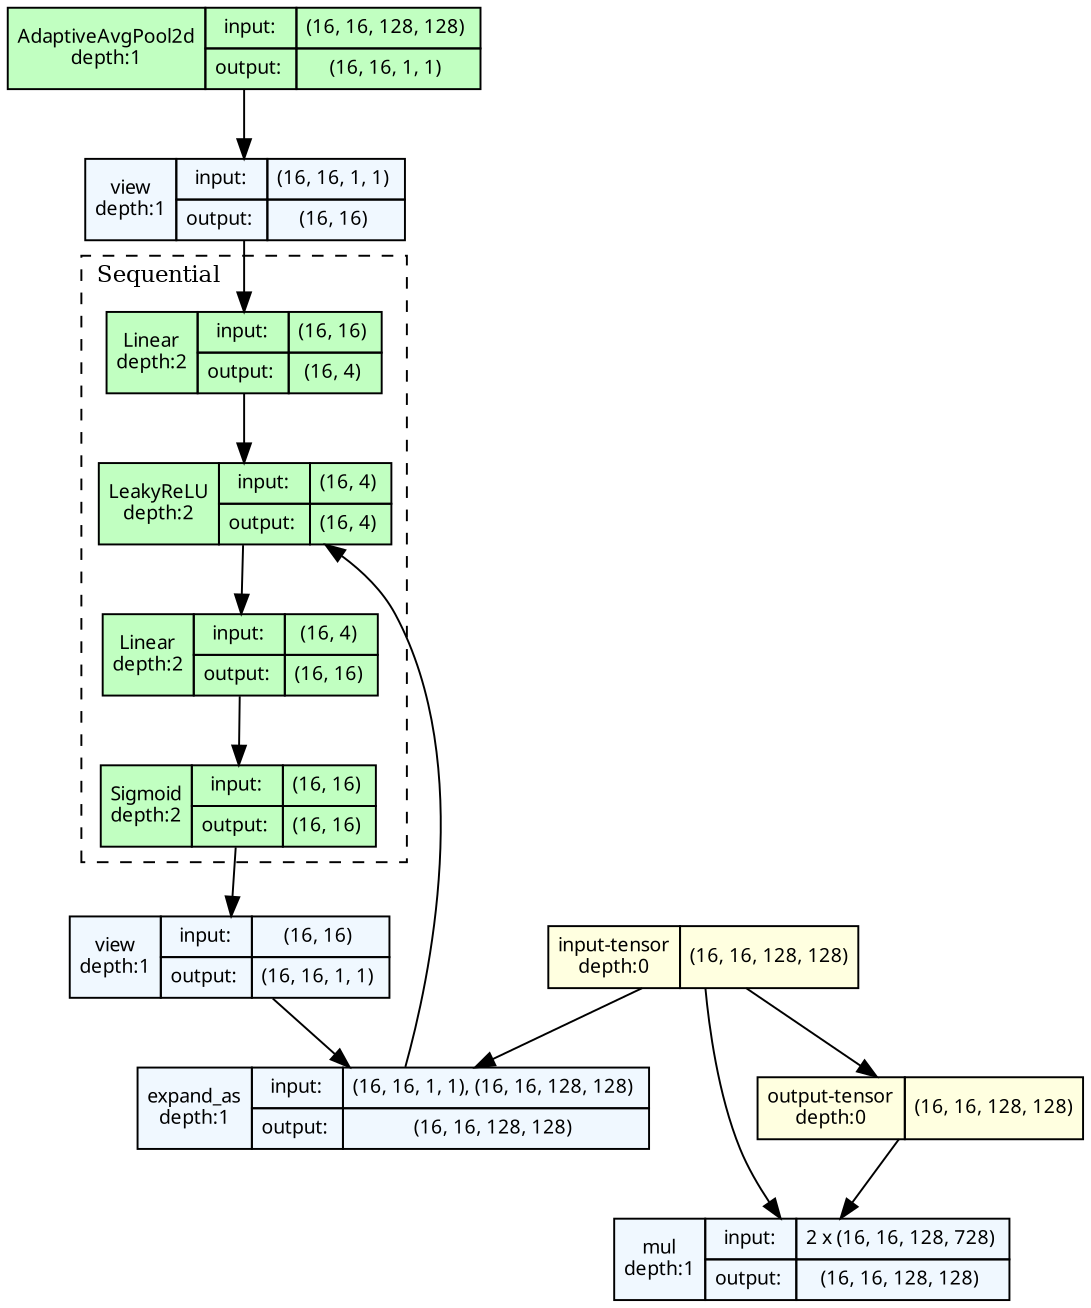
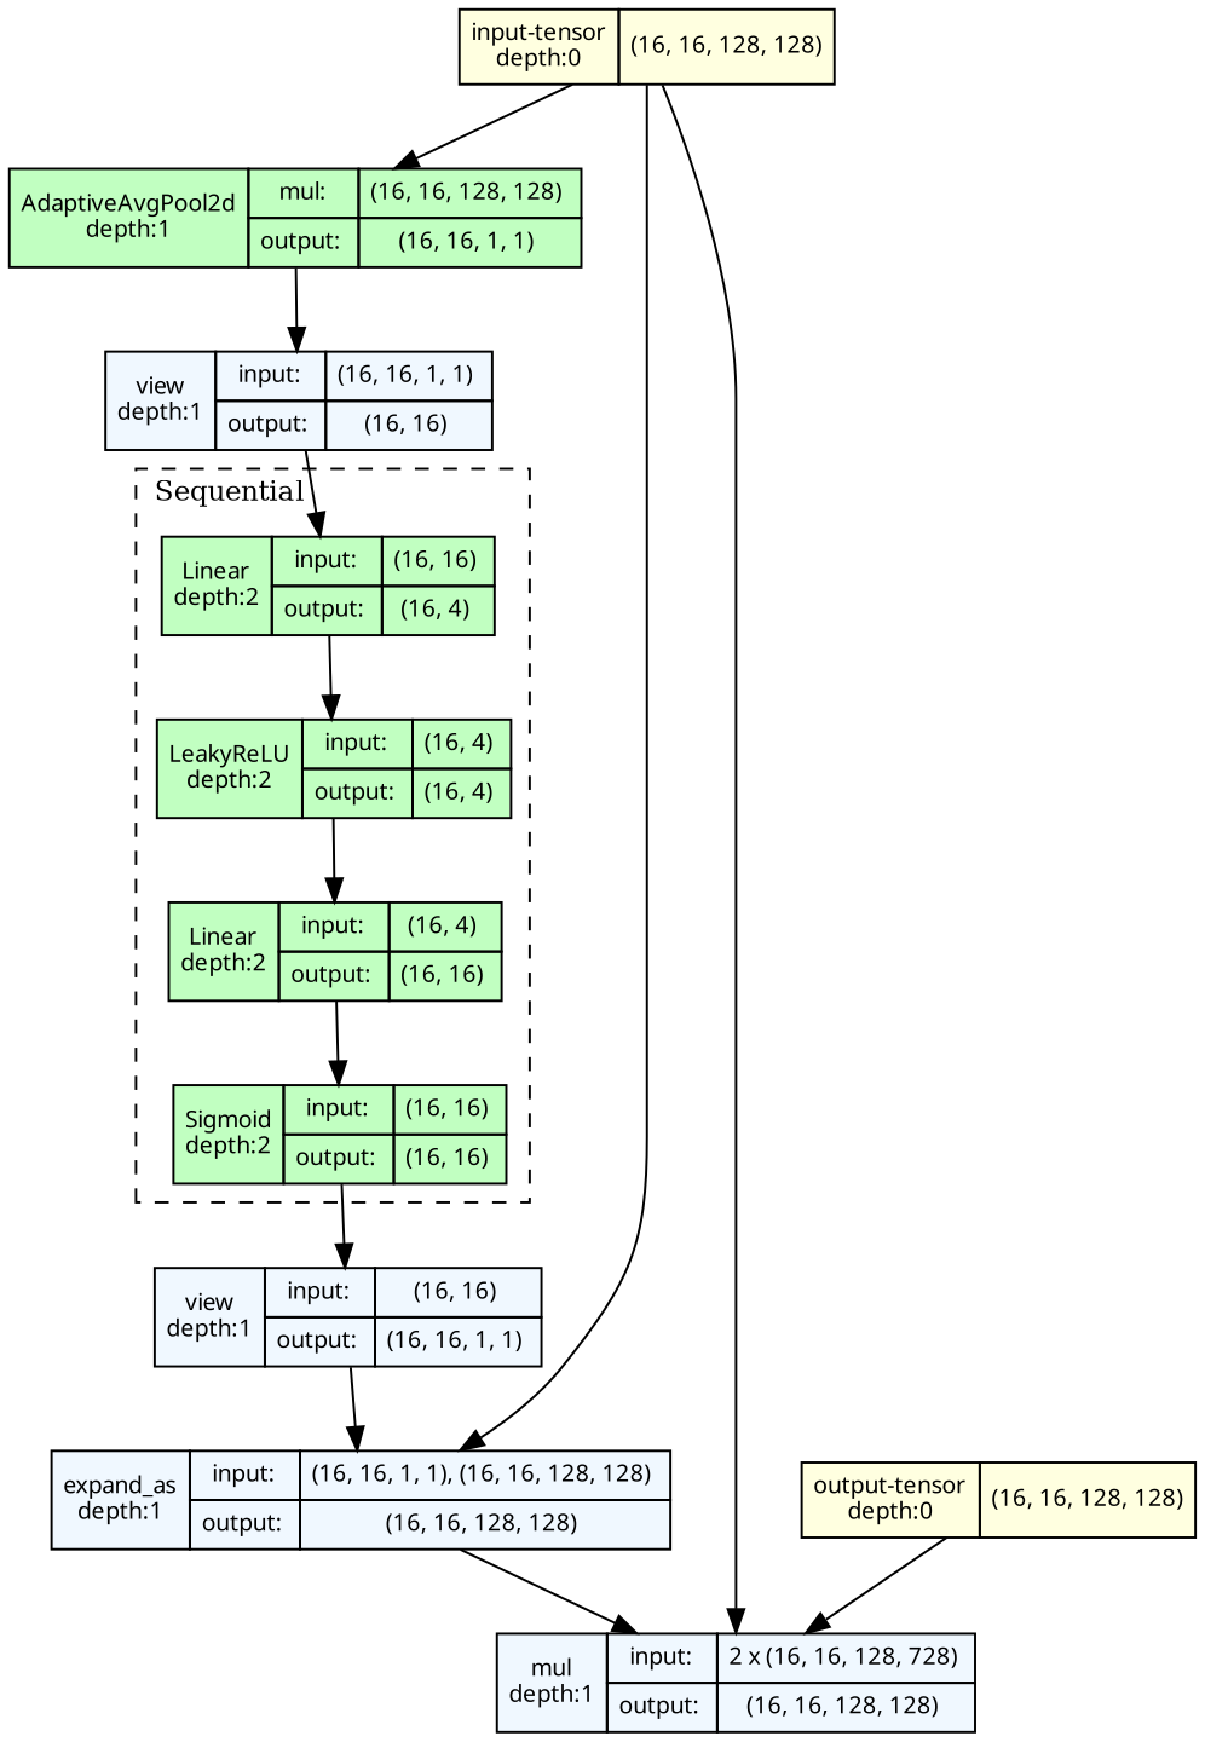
  strict digraph {
    ordering=in
    rankdir=TB
    node [align=left fillcolor=darkseagreen1 fontname="Linux libertine" fontsize=10 margin=0 ranksep=0.1 shape=plaintext style=filled]
    edge [fontsize=10]
    n1 [height=0.2 label=<                     <TABLE BORDER="0" CELLBORDER="1"                     CELLSPACING="0" CELLPADDING="4">                     <TR>                         <TD ROWSPAN="2">Linear<BR/>depth:2</TD>                         <TD COLSPAN="2">input:</TD>                         <TD COLSPAN="2">(16, 16) </TD>                     </TR>                     <TR>                         <TD COLSPAN="2">output: </TD>                         <TD COLSPAN="2">(16, 4) </TD>                     </TR>                     </TABLE>>]
    n2 [height=0.2 label=<                     <TABLE BORDER="0" CELLBORDER="1"                     CELLSPACING="0" CELLPADDING="4">                     <TR>                         <TD ROWSPAN="2">LeakyReLU<BR/>depth:2</TD>                         <TD COLSPAN="2">input:</TD>                         <TD COLSPAN="2">(16, 4) </TD>                     </TR>                     <TR>                         <TD COLSPAN="2">output: </TD>                         <TD COLSPAN="2">(16, 4) </TD>                     </TR>                     </TABLE>>]
    n3 [height=0.2 label=<                     <TABLE BORDER="0" CELLBORDER="1"                     CELLSPACING="0" CELLPADDING="4">                     <TR>                         <TD ROWSPAN="2">Linear<BR/>depth:2</TD>                         <TD COLSPAN="2">input:</TD>                         <TD COLSPAN="2">(16, 4) </TD>                     </TR>                     <TR>                         <TD COLSPAN="2">output: </TD>                         <TD COLSPAN="2">(16, 16) </TD>                     </TR>                     </TABLE>>]
    n4 [height=0.2 label=<                     <TABLE BORDER="0" CELLBORDER="1"                     CELLSPACING="0" CELLPADDING="4">                     <TR>                         <TD ROWSPAN="2">Sigmoid<BR/>depth:2</TD>                         <TD COLSPAN="2">input:</TD>                         <TD COLSPAN="2">(16, 16) </TD>                     </TR>                     <TR>                         <TD COLSPAN="2">output: </TD>                         <TD COLSPAN="2">(16, 16) </TD>                     </TR>                     </TABLE>>]
    n5 [fillcolor=aliceblue height=0.2 label=<                     <TABLE BORDER="0" CELLBORDER="1"                     CELLSPACING="0" CELLPADDING="4">                     <TR>                         <TD ROWSPAN="2">view<BR/>depth:1</TD>                         <TD COLSPAN="2">input:</TD>                         <TD COLSPAN="2">(16, 16) </TD>                     </TR>                     <TR>                         <TD COLSPAN="2">output: </TD>                         <TD COLSPAN="2">(16, 16, 1, 1) </TD>                     </TR>                     </TABLE>>]
    n6 [fillcolor=lightyellow height=0.2 label=<                     <TABLE BORDER="0" CELLBORDER="1"                     CELLSPACING="0" CELLPADDING="4">                         <TR><TD>input-tensor<BR/>depth:0</TD><TD>(16, 16, 128, 128)</TD></TR>                     </TABLE>>]
-   n7 [height=0.2 label=<                     <TABLE BORDER="0" CELLBORDER="1"                     CELLSPACING="0" CELLPADDING="4">                     <TR>                         <TD ROWSPAN="2">AdaptiveAvgPool2d<BR/>depth:1</TD>                         <TD COLSPAN="2">input:</TD>                         <TD COLSPAN="2">(16, 16, 128, 128) </TD>                     </TR>                     <TR>                         <TD COLSPAN="2">output: </TD>                         <TD COLSPAN="2">(16, 16, 1, 1) </TD>                     </TR>                     </TABLE>>]
+   n7 [height=0.2 label=<                     <TABLE BORDER="0" CELLBORDER="1"                     CELLSPACING="0" CELLPADDING="4">                     <TR>                         <TD ROWSPAN="2">AdaptiveAvgPool2d<BR/>depth:1</TD>                         <TD COLSPAN="2">mul:</TD>                         <TD COLSPAN="2">(16, 16, 128, 128) </TD>                     </TR>                     <TR>                         <TD COLSPAN="2">output: </TD>                         <TD COLSPAN="2">(16, 16, 1, 1) </TD>                     </TR>                     </TABLE>>]
    n8 [fillcolor=aliceblue height=0.2 label=<                     <TABLE BORDER="0" CELLBORDER="1"                     CELLSPACING="0" CELLPADDING="4">                     <TR>                         <TD ROWSPAN="2">expand_as<BR/>depth:1</TD>                         <TD COLSPAN="2">input:</TD>                         <TD COLSPAN="2">(16, 16, 1, 1), (16, 16, 128, 128) </TD>                     </TR>                     <TR>                         <TD COLSPAN="2">output: </TD>                         <TD COLSPAN="2">(16, 16, 128, 128) </TD>                     </TR>                     </TABLE>>]
    n9 [fillcolor=aliceblue height=0.2 label=<                     <TABLE BORDER="0" CELLBORDER="1"                     CELLSPACING="0" CELLPADDING="4">                     <TR>                         <TD ROWSPAN="2">mul<BR/>depth:1</TD>                         <TD COLSPAN="2">input:</TD>                         <TD COLSPAN="2">2 x (16, 16, 128, 728) </TD>                     </TR>                     <TR>                         <TD COLSPAN="2">output: </TD>                         <TD COLSPAN="2">(16, 16, 128, 128) </TD>                     </TR>                     </TABLE>>]
    n10 [fillcolor=aliceblue height=0.2 label=<                     <TABLE BORDER="0" CELLBORDER="1"                     CELLSPACING="0" CELLPADDING="4">                     <TR>                         <TD ROWSPAN="2">view<BR/>depth:1</TD>                         <TD COLSPAN="2">input:</TD>                         <TD COLSPAN="2">(16, 16, 1, 1) </TD>                     </TR>                     <TR>                         <TD COLSPAN="2">output: </TD>                         <TD COLSPAN="2">(16, 16) </TD>                     </TR>                     </TABLE>>]
    n11 [fillcolor=lightyellow height=0.2 label=<                     <TABLE BORDER="0" CELLBORDER="1"                     CELLSPACING="0" CELLPADDING="4">                         <TR><TD>output-tensor<BR/>depth:0</TD><TD>(16, 16, 128, 128)</TD></TR>                     </TABLE>>]
    subgraph cluster_1 {
      fontsize=12
      label=Sequential
      labeljust=l
      style=dashed
      n1
      n2
      n3
      n4
    }
    n1 -> n2
    n2 -> n3
    n3 -> n4
    n4 -> n5
    n5 -> n8
-   n6 -> n11
+   n6 -> n7
    n6 -> n8
    n6 -> n9
    n7 -> n10
-   n8 -> n2
+   n8 -> n9
    n10 -> n1
    n11 -> n9
  }
